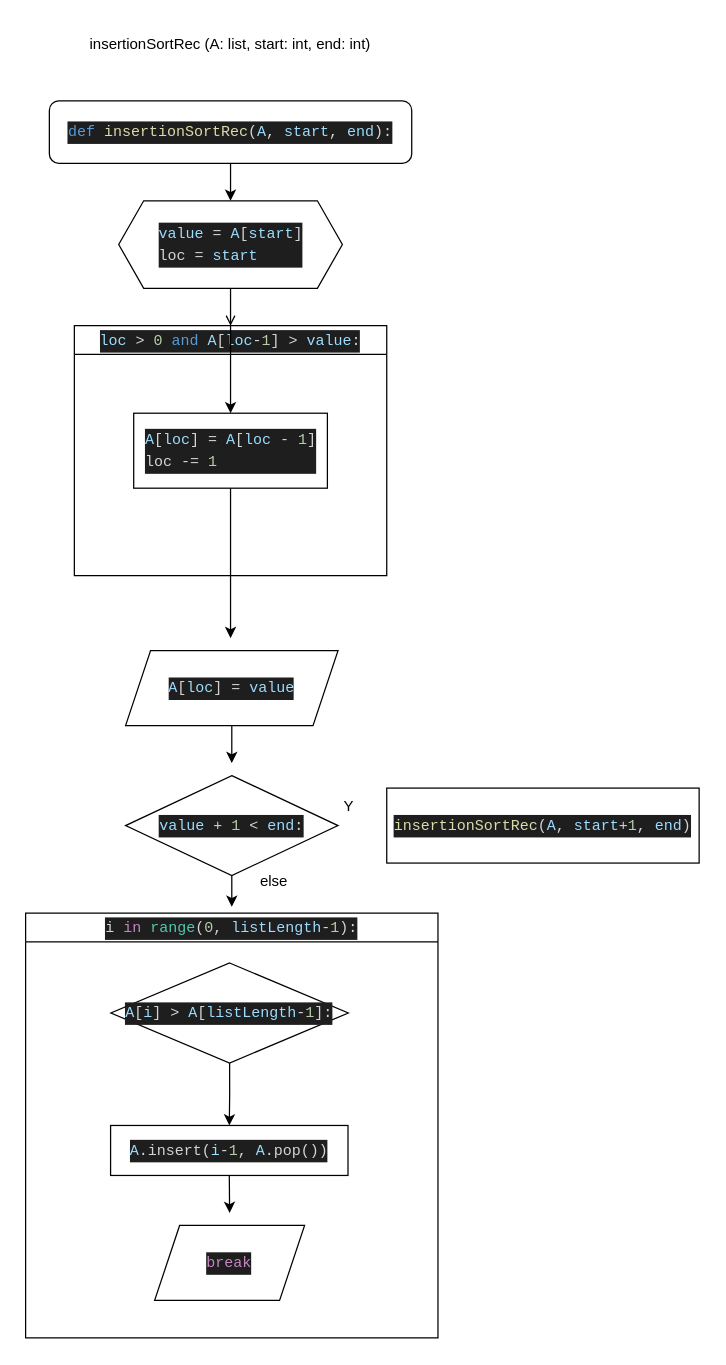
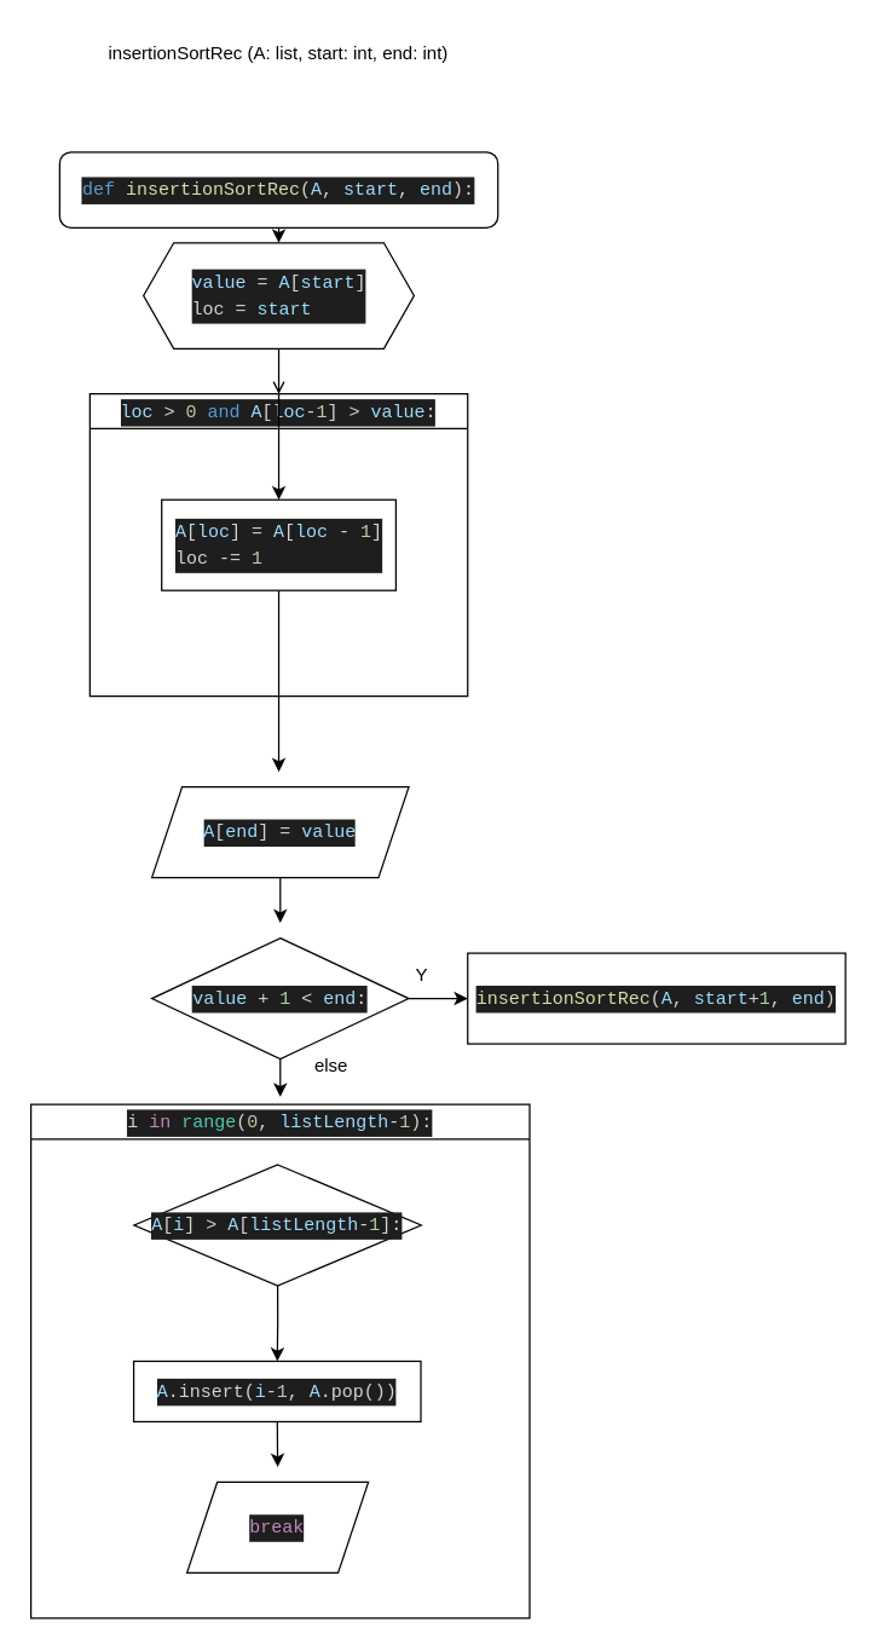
  <mxCell id="0" />
  <mxCell id="1" parent="0" />
  <mxCell id="2" style="edgeStyle=orthogonalEdgeStyle;rounded=0;orthogonalLoop=1;jettySize=auto;html=1;exitX=0.5;exitY=1;exitDx=0;exitDy=0;" edge="1" parent="1" source="3"><mxGeometry relative="1" as="geometry"><mxPoint x="184" y="160" as="targetPoint" /></mxGeometry></mxCell>
- <mxCell id="3" value="&lt;div style=&quot;font-style: normal; font-variant-caps: normal; font-weight: normal; letter-spacing: normal; text-align: start; text-indent: 0px; text-transform: none; word-spacing: 0px; -webkit-text-stroke-width: 0px; text-decoration: none; color: rgb(212, 212, 212); background-color: rgb(30, 30, 30); font-family: Menlo, Monaco, &amp;quot;Courier New&amp;quot;, monospace; font-size: 12px; line-height: 18px;&quot;&gt;&lt;div&gt;&lt;span style=&quot;color: rgb(86, 156, 214);&quot;&gt;def&lt;/span&gt;&lt;span style=&quot;color: rgb(212, 212, 212);&quot;&gt; &lt;/span&gt;&lt;span style=&quot;color: rgb(220, 220, 170);&quot;&gt;insertionSortRec&lt;/span&gt;&lt;span style=&quot;color: rgb(212, 212, 212);&quot;&gt;(&lt;/span&gt;&lt;span style=&quot;color: rgb(156, 220, 254);&quot;&gt;A&lt;/span&gt;&lt;span style=&quot;color: rgb(212, 212, 212);&quot;&gt;, &lt;/span&gt;&lt;span style=&quot;color: rgb(156, 220, 254);&quot;&gt;start&lt;/span&gt;&lt;span style=&quot;color: rgb(212, 212, 212);&quot;&gt;, &lt;/span&gt;&lt;span style=&quot;color: rgb(156, 220, 254);&quot;&gt;end&lt;/span&gt;&lt;span style=&quot;color: rgb(212, 212, 212);&quot;&gt;):&lt;/span&gt;&lt;/div&gt;&lt;/div&gt;" style="rounded=1;whiteSpace=wrap;html=1;" vertex="1" parent="1"><mxGeometry x="39" y="80" width="290" height="50" as="geometry" /></mxCell>
+ <mxCell id="3" value="&lt;div style=&quot;font-style: normal; font-variant-caps: normal; font-weight: normal; letter-spacing: normal; text-align: start; text-indent: 0px; text-transform: none; word-spacing: 0px; -webkit-text-stroke-width: 0px; text-decoration: none; color: rgb(212, 212, 212); background-color: rgb(30, 30, 30); font-family: Menlo, Monaco, &amp;quot;Courier New&amp;quot;, monospace; font-size: 12px; line-height: 18px;&quot;&gt;&lt;div&gt;&lt;span style=&quot;color: rgb(86, 156, 214);&quot;&gt;def&lt;/span&gt;&lt;span style=&quot;color: rgb(212, 212, 212);&quot;&gt; &lt;/span&gt;&lt;span style=&quot;color: rgb(220, 220, 170);&quot;&gt;insertionSortRec&lt;/span&gt;&lt;span style=&quot;color: rgb(212, 212, 212);&quot;&gt;(&lt;/span&gt;&lt;span style=&quot;color: rgb(156, 220, 254);&quot;&gt;A&lt;/span&gt;&lt;span style=&quot;color: rgb(212, 212, 212);&quot;&gt;, &lt;/span&gt;&lt;span style=&quot;color: rgb(156, 220, 254);&quot;&gt;start&lt;/span&gt;&lt;span style=&quot;color: rgb(212, 212, 212);&quot;&gt;, &lt;/span&gt;&lt;span style=&quot;color: rgb(156, 220, 254);&quot;&gt;end&lt;/span&gt;&lt;span style=&quot;color: rgb(212, 212, 212);&quot;&gt;):&lt;/span&gt;&lt;/div&gt;&lt;/div&gt;" style="rounded=1;whiteSpace=wrap;html=1;" vertex="1" parent="1"><mxGeometry x="39" y="100" width="290" height="50" as="geometry" /></mxCell>
  <mxCell id="4" value="insertionSortRec (A: list, start: int, end: int)" style="text;html=1;strokeColor=none;fillColor=none;align=center;verticalAlign=middle;whiteSpace=wrap;rounded=0;" vertex="1" parent="1"><mxGeometry x="44" y="20" width="280" height="30" as="geometry" /></mxCell>
  <mxCell id="5" style="edgeStyle=orthogonalEdgeStyle;rounded=0;orthogonalLoop=1;jettySize=auto;html=1;exitX=0.5;exitY=1;exitDx=0;exitDy=0;entryX=0.5;entryY=0;entryDx=0;entryDy=0;endArrow=open;" edge="1" parent="1" source="6" target="7"><mxGeometry relative="1" as="geometry" /></mxCell>
  <mxCell id="6" value="&lt;div style=&quot;font-style: normal; font-variant-caps: normal; font-weight: normal; letter-spacing: normal; text-align: start; text-indent: 0px; text-transform: none; word-spacing: 0px; -webkit-text-stroke-width: 0px; text-decoration: none; color: rgb(212, 212, 212); background-color: rgb(30, 30, 30); font-family: Menlo, Monaco, &amp;quot;Courier New&amp;quot;, monospace; font-size: 12px; line-height: 18px;&quot;&gt;&lt;div&gt;&lt;span style=&quot;color: rgb(156, 220, 254);&quot;&gt;value&lt;/span&gt;&lt;span style=&quot;color: rgb(212, 212, 212);&quot;&gt; = &lt;/span&gt;&lt;span style=&quot;color: rgb(156, 220, 254);&quot;&gt;A&lt;/span&gt;&lt;span style=&quot;color: rgb(212, 212, 212);&quot;&gt;[&lt;/span&gt;&lt;span style=&quot;color: rgb(156, 220, 254);&quot;&gt;start&lt;/span&gt;&lt;span style=&quot;color: rgb(212, 212, 212);&quot;&gt;]&lt;/span&gt;&lt;/div&gt;&lt;div&gt;&lt;div style=&quot;line-height: 18px;&quot;&gt;loc = &lt;span style=&quot;color: rgb(156, 220, 254);&quot;&gt;start&lt;/span&gt;&lt;/div&gt;&lt;/div&gt;&lt;/div&gt;" style="shape=hexagon;perimeter=hexagonPerimeter2;whiteSpace=wrap;html=1;fixedSize=1;" vertex="1" parent="1"><mxGeometry x="94.5" y="160" width="179" height="70" as="geometry" /></mxCell>
  <mxCell id="7" value="&lt;div style=&quot;font-style: normal; font-variant-caps: normal; font-weight: normal; letter-spacing: normal; text-align: start; text-indent: 0px; text-transform: none; word-spacing: 0px; -webkit-text-stroke-width: 0px; text-decoration: none; color: rgb(212, 212, 212); background-color: rgb(30, 30, 30); font-family: Menlo, Monaco, &amp;quot;Courier New&amp;quot;, monospace; font-size: 12px; line-height: 18px;&quot;&gt;&lt;div&gt;&lt;span style=&quot;color: rgb(156, 220, 254);&quot;&gt;loc&lt;/span&gt;&lt;span style=&quot;color: rgb(212, 212, 212);&quot;&gt; &amp;gt; &lt;/span&gt;&lt;span style=&quot;color: rgb(181, 206, 168);&quot;&gt;0&lt;/span&gt;&lt;span style=&quot;color: rgb(212, 212, 212);&quot;&gt; &lt;/span&gt;&lt;span style=&quot;color: rgb(86, 156, 214);&quot;&gt;and&lt;/span&gt;&lt;span style=&quot;color: rgb(212, 212, 212);&quot;&gt; &lt;/span&gt;&lt;span style=&quot;color: rgb(156, 220, 254);&quot;&gt;A&lt;/span&gt;&lt;span style=&quot;color: rgb(212, 212, 212);&quot;&gt;[&lt;/span&gt;&lt;span style=&quot;color: rgb(156, 220, 254);&quot;&gt;loc&lt;/span&gt;&lt;span style=&quot;color: rgb(212, 212, 212);&quot;&gt;-&lt;/span&gt;&lt;span style=&quot;color: rgb(181, 206, 168);&quot;&gt;1&lt;/span&gt;&lt;span style=&quot;color: rgb(212, 212, 212);&quot;&gt;] &amp;gt; &lt;/span&gt;&lt;span style=&quot;color: rgb(156, 220, 254);&quot;&gt;value&lt;/span&gt;&lt;span style=&quot;color: rgb(212, 212, 212);&quot;&gt;:&lt;/span&gt;&lt;/div&gt;&lt;/div&gt;" style="swimlane;whiteSpace=wrap;html=1;" vertex="1" parent="1"><mxGeometry x="59" y="260" width="250" height="200" as="geometry" /></mxCell>
  <mxCell id="8" style="edgeStyle=orthogonalEdgeStyle;rounded=0;orthogonalLoop=1;jettySize=auto;html=1;exitX=0.5;exitY=1;exitDx=0;exitDy=0;" edge="1" parent="7" source="9"><mxGeometry relative="1" as="geometry"><mxPoint x="125" y="250" as="targetPoint" /></mxGeometry></mxCell>
  <mxCell id="9" value="&lt;div style=&quot;font-style: normal; font-variant-caps: normal; font-weight: normal; letter-spacing: normal; text-align: start; text-indent: 0px; text-transform: none; word-spacing: 0px; -webkit-text-stroke-width: 0px; text-decoration: none; color: rgb(212, 212, 212); background-color: rgb(30, 30, 30); font-family: Menlo, Monaco, &amp;quot;Courier New&amp;quot;, monospace; font-size: 12px; line-height: 18px;&quot;&gt;&lt;div&gt;&lt;span style=&quot;color: rgb(156, 220, 254);&quot;&gt;A&lt;/span&gt;&lt;span style=&quot;color: rgb(212, 212, 212);&quot;&gt;[&lt;/span&gt;&lt;span style=&quot;color: rgb(156, 220, 254);&quot;&gt;loc&lt;/span&gt;&lt;span style=&quot;color: rgb(212, 212, 212);&quot;&gt;] = &lt;/span&gt;&lt;span style=&quot;color: rgb(156, 220, 254);&quot;&gt;A&lt;/span&gt;&lt;span style=&quot;color: rgb(212, 212, 212);&quot;&gt;[&lt;/span&gt;&lt;span style=&quot;color: rgb(156, 220, 254);&quot;&gt;loc&lt;/span&gt;&lt;span style=&quot;color: rgb(212, 212, 212);&quot;&gt; - &lt;/span&gt;&lt;span style=&quot;color: rgb(181, 206, 168);&quot;&gt;1&lt;/span&gt;&lt;span style=&quot;color: rgb(212, 212, 212);&quot;&gt;]&lt;/span&gt;&lt;/div&gt;&lt;div&gt;&lt;div style=&quot;line-height: 18px;&quot;&gt;loc -= &lt;span style=&quot;color: rgb(181, 206, 168);&quot;&gt;1&lt;/span&gt;&lt;/div&gt;&lt;/div&gt;&lt;/div&gt;" style="rounded=0;whiteSpace=wrap;html=1;" vertex="1" parent="7"><mxGeometry x="47.5" y="70" width="155" height="60" as="geometry" /></mxCell>
  <mxCell id="10" value="" style="endArrow=classic;html=1;rounded=0;exitX=0.5;exitY=0;exitDx=0;exitDy=0;entryX=0.5;entryY=0;entryDx=0;entryDy=0;" edge="1" parent="7" source="7" target="9"><mxGeometry width="50" height="50" relative="1" as="geometry"><mxPoint x="91" y="210" as="sourcePoint" /><mxPoint x="141" y="160" as="targetPoint" /></mxGeometry></mxCell>
  <mxCell id="11" style="edgeStyle=orthogonalEdgeStyle;rounded=0;orthogonalLoop=1;jettySize=auto;html=1;exitX=0.5;exitY=1;exitDx=0;exitDy=0;" edge="1" parent="1" source="12"><mxGeometry relative="1" as="geometry"><mxPoint x="185" y="610" as="targetPoint" /></mxGeometry></mxCell>
- <mxCell id="12" value="&lt;div style=&quot;font-style: normal; font-variant-caps: normal; font-weight: normal; letter-spacing: normal; text-align: start; text-indent: 0px; text-transform: none; word-spacing: 0px; -webkit-text-stroke-width: 0px; text-decoration: none; color: rgb(212, 212, 212); background-color: rgb(30, 30, 30); font-family: Menlo, Monaco, &amp;quot;Courier New&amp;quot;, monospace; font-size: 12px; line-height: 18px;&quot;&gt;&lt;div&gt;&lt;span style=&quot;color: rgb(156, 220, 254);&quot;&gt;A&lt;/span&gt;&lt;span style=&quot;color: rgb(212, 212, 212);&quot;&gt;[&lt;/span&gt;&lt;span style=&quot;color: rgb(156, 220, 254);&quot;&gt;loc&lt;/span&gt;&lt;span style=&quot;color: rgb(212, 212, 212);&quot;&gt;] = &lt;/span&gt;&lt;span style=&quot;color: rgb(156, 220, 254);&quot;&gt;value&lt;/span&gt;&lt;/div&gt;&lt;/div&gt;" style="shape=parallelogram;perimeter=parallelogramPerimeter;whiteSpace=wrap;html=1;fixedSize=1;" vertex="1" parent="1"><mxGeometry x="100" y="520" width="170" height="60" as="geometry" /></mxCell>
+ <mxCell id="12" value="&lt;div style=&quot;font-style: normal; font-variant-caps: normal; font-weight: normal; letter-spacing: normal; text-align: start; text-indent: 0px; text-transform: none; word-spacing: 0px; -webkit-text-stroke-width: 0px; text-decoration: none; color: rgb(212, 212, 212); background-color: rgb(30, 30, 30); font-family: Menlo, Monaco, &amp;quot;Courier New&amp;quot;, monospace; font-size: 12px; line-height: 18px;&quot;&gt;&lt;div&gt;&lt;span style=&quot;color: rgb(156, 220, 254);&quot;&gt;A&lt;/span&gt;&lt;span style=&quot;color: rgb(212, 212, 212);&quot;&gt;[&lt;/span&gt;&lt;span style=&quot;color: rgb(156, 220, 254);&quot;&gt;end&lt;/span&gt;&lt;span style=&quot;color: rgb(212, 212, 212);&quot;&gt;] = &lt;/span&gt;&lt;span style=&quot;color: rgb(156, 220, 254);&quot;&gt;value&lt;/span&gt;&lt;/div&gt;&lt;/div&gt;" style="shape=parallelogram;perimeter=parallelogramPerimeter;whiteSpace=wrap;html=1;fixedSize=1;" vertex="1" parent="1"><mxGeometry x="100" y="520" width="170" height="60" as="geometry" /></mxCell>
  <mxCell id="13" style="edgeStyle=orthogonalEdgeStyle;rounded=0;orthogonalLoop=1;jettySize=auto;html=1;exitX=0.5;exitY=1;exitDx=0;exitDy=0;" edge="1" parent="1" source="15"><mxGeometry relative="1" as="geometry"><mxPoint x="185" y="725" as="targetPoint" /></mxGeometry></mxCell>
+ <mxCell id="14" style="edgeStyle=orthogonalEdgeStyle;rounded=0;orthogonalLoop=1;jettySize=auto;html=1;exitX=1;exitY=0.5;exitDx=0;exitDy=0;entryX=0;entryY=0.5;entryDx=0;entryDy=0;" edge="1" parent="1" source="15" target="16"><mxGeometry relative="1" as="geometry" /></mxCell>
  <mxCell id="15" value="&lt;div style=&quot;font-style: normal; font-variant-caps: normal; font-weight: normal; letter-spacing: normal; text-align: start; text-indent: 0px; text-transform: none; word-spacing: 0px; -webkit-text-stroke-width: 0px; text-decoration: none; color: rgb(212, 212, 212); background-color: rgb(30, 30, 30); font-family: Menlo, Monaco, &amp;quot;Courier New&amp;quot;, monospace; font-size: 12px; line-height: 18px;&quot;&gt;&lt;div&gt;&lt;span style=&quot;color: rgb(156, 220, 254);&quot;&gt;value&lt;/span&gt;&lt;span style=&quot;color: rgb(212, 212, 212);&quot;&gt; + &lt;/span&gt;&lt;span style=&quot;color: rgb(181, 206, 168);&quot;&gt;1&lt;/span&gt;&lt;span style=&quot;color: rgb(212, 212, 212);&quot;&gt; &amp;lt; &lt;/span&gt;&lt;span style=&quot;color: rgb(156, 220, 254);&quot;&gt;end&lt;/span&gt;&lt;span style=&quot;color: rgb(212, 212, 212);&quot;&gt;:&lt;/span&gt;&lt;/div&gt;&lt;/div&gt;" style="rhombus;whiteSpace=wrap;html=1;" vertex="1" parent="1"><mxGeometry x="100" y="620" width="170" height="80" as="geometry" /></mxCell>
  <mxCell id="16" value="&lt;div style=&quot;font-style: normal; font-variant-caps: normal; font-weight: normal; letter-spacing: normal; text-align: start; text-indent: 0px; text-transform: none; word-spacing: 0px; -webkit-text-stroke-width: 0px; text-decoration: none; color: rgb(212, 212, 212); background-color: rgb(30, 30, 30); font-family: Menlo, Monaco, &amp;quot;Courier New&amp;quot;, monospace; font-size: 12px; line-height: 18px;&quot;&gt;&lt;div&gt;&lt;span style=&quot;color: rgb(220, 220, 170);&quot;&gt;insertionSortRec&lt;/span&gt;&lt;span style=&quot;color: rgb(212, 212, 212);&quot;&gt;(&lt;/span&gt;&lt;span style=&quot;color: rgb(156, 220, 254);&quot;&gt;A&lt;/span&gt;&lt;span style=&quot;color: rgb(212, 212, 212);&quot;&gt;, &lt;/span&gt;&lt;span style=&quot;color: rgb(156, 220, 254);&quot;&gt;start&lt;/span&gt;&lt;span style=&quot;color: rgb(212, 212, 212);&quot;&gt;+&lt;/span&gt;&lt;span style=&quot;color: rgb(181, 206, 168);&quot;&gt;1&lt;/span&gt;&lt;span style=&quot;color: rgb(212, 212, 212);&quot;&gt;, &lt;/span&gt;&lt;span style=&quot;color: rgb(156, 220, 254);&quot;&gt;end&lt;/span&gt;&lt;span style=&quot;color: rgb(212, 212, 212);&quot;&gt;)&lt;/span&gt;&lt;/div&gt;&lt;/div&gt;" style="rounded=0;whiteSpace=wrap;html=1;" vertex="1" parent="1"><mxGeometry x="309" y="630" width="250" height="60" as="geometry" /></mxCell>
  <mxCell id="17" value="Y" style="text;html=1;strokeColor=none;fillColor=none;align=center;verticalAlign=middle;whiteSpace=wrap;rounded=0;" vertex="1" parent="1"><mxGeometry x="249" y="630" width="60" height="30" as="geometry" /></mxCell>
  <mxCell id="18" value="else" style="text;html=1;strokeColor=none;fillColor=none;align=center;verticalAlign=middle;whiteSpace=wrap;rounded=0;" vertex="1" parent="1"><mxGeometry x="189" y="690" width="60" height="30" as="geometry" /></mxCell>
  <mxCell id="19" value="&lt;div style=&quot;font-style: normal; font-variant-caps: normal; font-weight: normal; letter-spacing: normal; text-align: start; text-indent: 0px; text-transform: none; word-spacing: 0px; -webkit-text-stroke-width: 0px; text-decoration: none; color: rgb(212, 212, 212); background-color: rgb(30, 30, 30); font-family: Menlo, Monaco, &amp;quot;Courier New&amp;quot;, monospace; font-size: 12px; line-height: 18px;&quot;&gt;&lt;div style=&quot;line-height: 18px;&quot;&gt;i &lt;span style=&quot;color: rgb(197, 134, 192);&quot;&gt;in&lt;/span&gt; &lt;span style=&quot;color: rgb(78, 201, 176);&quot;&gt;range&lt;/span&gt;(&lt;span style=&quot;color: rgb(181, 206, 168);&quot;&gt;0&lt;/span&gt;, &lt;span style=&quot;color: rgb(156, 220, 254);&quot;&gt;listLength&lt;/span&gt;-&lt;span style=&quot;color: rgb(181, 206, 168);&quot;&gt;1&lt;/span&gt;):&lt;/div&gt;&lt;/div&gt;" style="swimlane;whiteSpace=wrap;html=1;" vertex="1" parent="1"><mxGeometry x="20" y="730" width="330" height="340" as="geometry" /></mxCell>
  <mxCell id="20" value="&lt;div style=&quot;font-style: normal; font-variant-caps: normal; font-weight: normal; letter-spacing: normal; text-align: start; text-indent: 0px; text-transform: none; word-spacing: 0px; -webkit-text-stroke-width: 0px; text-decoration: none; color: rgb(212, 212, 212); background-color: rgb(30, 30, 30); font-family: Menlo, Monaco, &amp;quot;Courier New&amp;quot;, monospace; font-size: 12px; line-height: 18px;&quot;&gt;&lt;div&gt;&lt;span style=&quot;color: rgb(156, 220, 254);&quot;&gt;A&lt;/span&gt;&lt;span style=&quot;color: rgb(212, 212, 212);&quot;&gt;[&lt;/span&gt;&lt;span style=&quot;color: rgb(156, 220, 254);&quot;&gt;i&lt;/span&gt;&lt;span style=&quot;color: rgb(212, 212, 212);&quot;&gt;] &amp;gt; &lt;/span&gt;&lt;span style=&quot;color: rgb(156, 220, 254);&quot;&gt;A&lt;/span&gt;&lt;span style=&quot;color: rgb(212, 212, 212);&quot;&gt;[&lt;/span&gt;&lt;span style=&quot;color: rgb(156, 220, 254);&quot;&gt;listLength&lt;/span&gt;&lt;span style=&quot;color: rgb(212, 212, 212);&quot;&gt;-&lt;/span&gt;&lt;span style=&quot;color: rgb(181, 206, 168);&quot;&gt;1&lt;/span&gt;&lt;span style=&quot;color: rgb(212, 212, 212);&quot;&gt;]:&lt;/span&gt;&lt;/div&gt;&lt;/div&gt;" style="rhombus;whiteSpace=wrap;html=1;" vertex="1" parent="19"><mxGeometry x="68.25" y="40" width="190" height="80" as="geometry" /></mxCell>
  <mxCell id="21" style="edgeStyle=orthogonalEdgeStyle;rounded=0;orthogonalLoop=1;jettySize=auto;html=1;exitX=0.5;exitY=1;exitDx=0;exitDy=0;" edge="1" parent="19" source="22"><mxGeometry relative="1" as="geometry"><mxPoint x="163.25" y="240" as="targetPoint" /></mxGeometry></mxCell>
  <mxCell id="22" value="&lt;div style=&quot;font-style: normal; font-variant-caps: normal; font-weight: normal; letter-spacing: normal; text-align: start; text-indent: 0px; text-transform: none; word-spacing: 0px; -webkit-text-stroke-width: 0px; text-decoration: none; color: rgb(212, 212, 212); background-color: rgb(30, 30, 30); font-family: Menlo, Monaco, &amp;quot;Courier New&amp;quot;, monospace; font-size: 12px; line-height: 18px;&quot;&gt;&lt;div&gt;&lt;span style=&quot;color: rgb(156, 220, 254);&quot;&gt;A&lt;/span&gt;&lt;span style=&quot;color: rgb(212, 212, 212);&quot;&gt;.insert(&lt;/span&gt;&lt;span style=&quot;color: rgb(156, 220, 254);&quot;&gt;i&lt;/span&gt;&lt;span style=&quot;color: rgb(212, 212, 212);&quot;&gt;-&lt;/span&gt;&lt;span style=&quot;color: rgb(181, 206, 168);&quot;&gt;1&lt;/span&gt;&lt;span style=&quot;color: rgb(212, 212, 212);&quot;&gt;, &lt;/span&gt;&lt;span style=&quot;color: rgb(156, 220, 254);&quot;&gt;A&lt;/span&gt;&lt;span style=&quot;color: rgb(212, 212, 212);&quot;&gt;.pop())&lt;/span&gt;&lt;/div&gt;&lt;/div&gt;" style="rounded=0;whiteSpace=wrap;html=1;" vertex="1" parent="19"><mxGeometry x="68" y="170" width="190" height="40" as="geometry" /></mxCell>
  <mxCell id="23" style="edgeStyle=orthogonalEdgeStyle;rounded=0;orthogonalLoop=1;jettySize=auto;html=1;exitX=0.5;exitY=1;exitDx=0;exitDy=0;" edge="1" parent="19" source="20" target="22"><mxGeometry relative="1" as="geometry"><mxPoint x="163.25" y="150" as="targetPoint" /></mxGeometry></mxCell>
  <mxCell id="24" value="&lt;div style=&quot;font-style: normal; font-variant-caps: normal; font-weight: normal; letter-spacing: normal; text-align: start; text-indent: 0px; text-transform: none; word-spacing: 0px; -webkit-text-stroke-width: 0px; text-decoration: none; color: rgb(212, 212, 212); background-color: rgb(30, 30, 30); font-family: Menlo, Monaco, &amp;quot;Courier New&amp;quot;, monospace; font-size: 12px; line-height: 18px;&quot;&gt;&lt;div&gt;&lt;span style=&quot;color: rgb(197, 134, 192);&quot;&gt;break&lt;/span&gt;&lt;/div&gt;&lt;/div&gt;" style="shape=parallelogram;perimeter=parallelogramPerimeter;whiteSpace=wrap;html=1;fixedSize=1;" vertex="1" parent="19"><mxGeometry x="103.25" y="250" width="120" height="60" as="geometry" /></mxCell>
